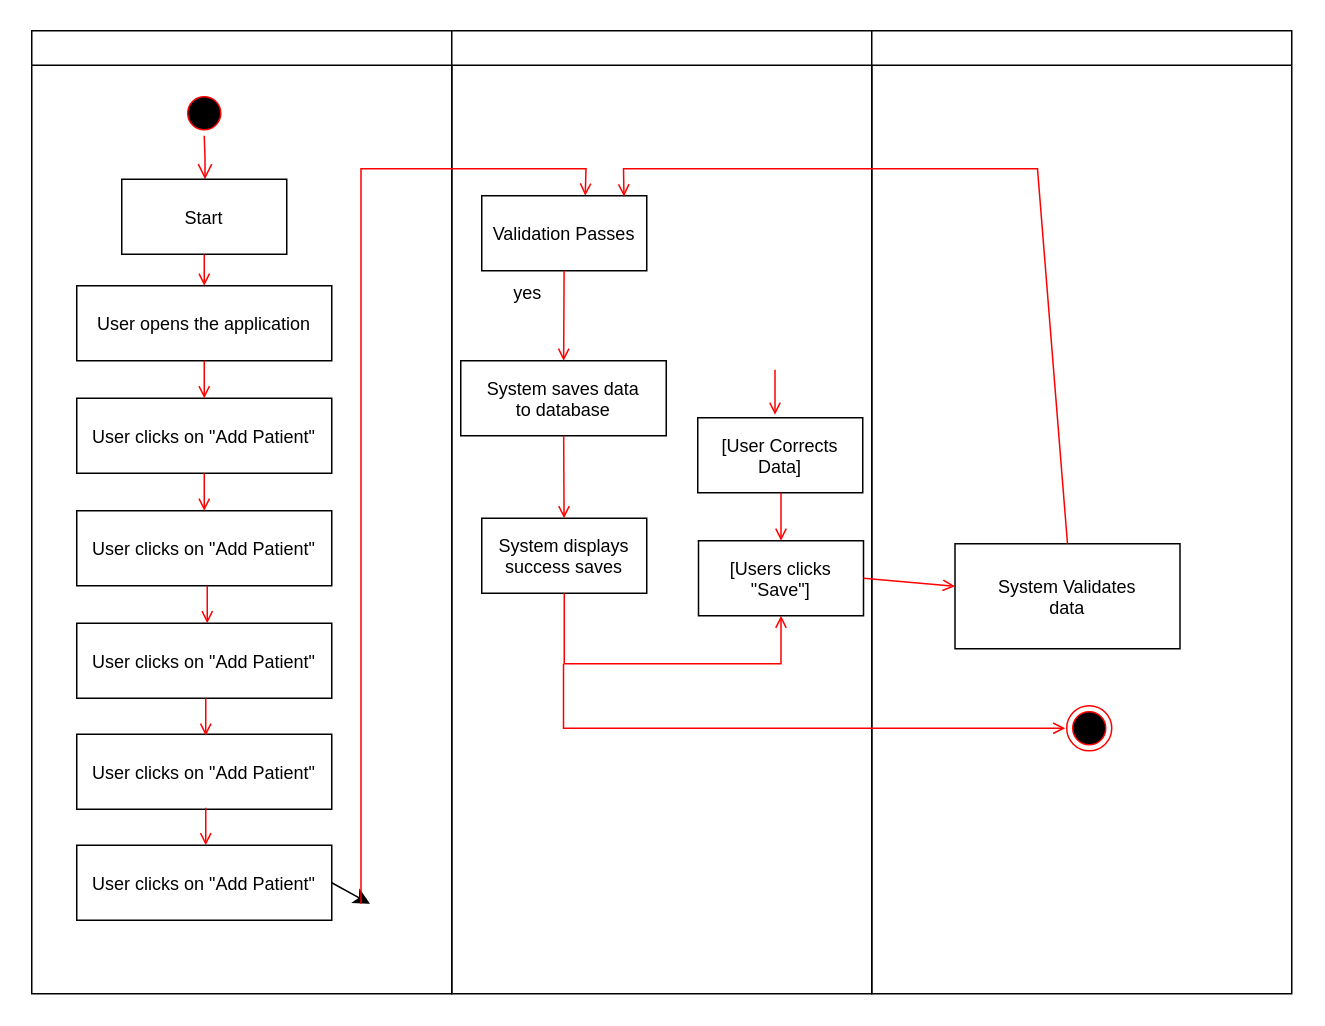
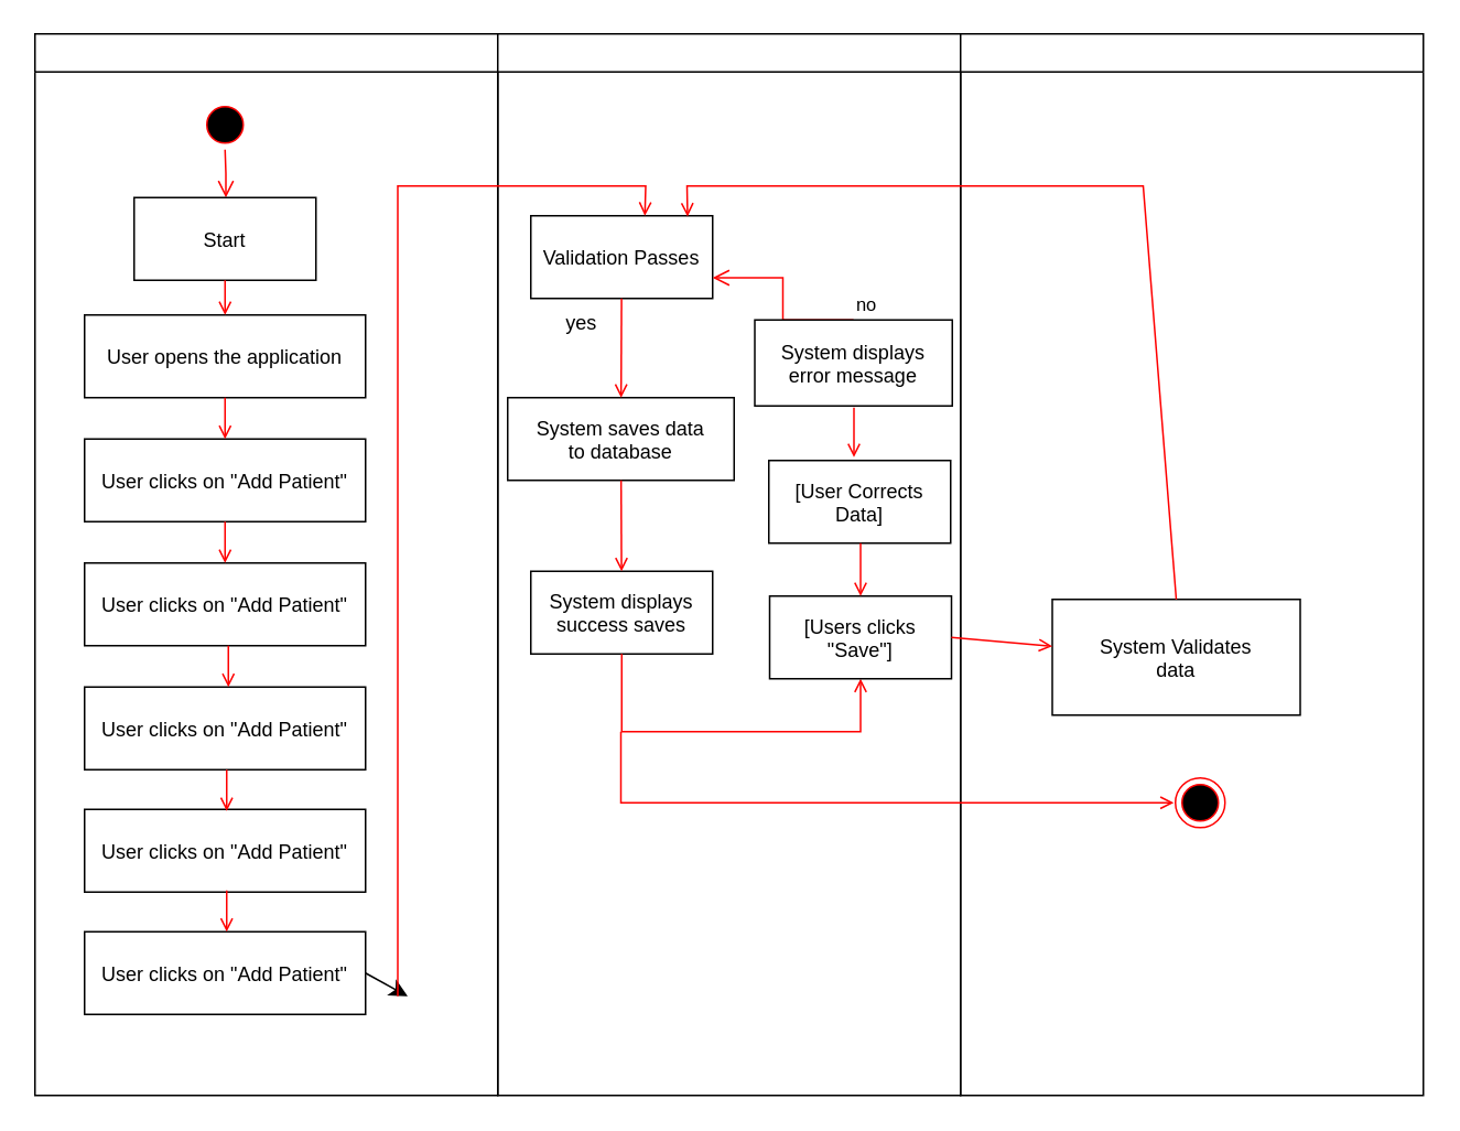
  <mxCell id="0" />
  <mxCell id="1" parent="0" />
  <mxCell id="2" value="" style="swimlane;whiteSpace=wrap" vertex="1" parent="1"><mxGeometry x="20.5" y="20" width="280" height="642" as="geometry" /></mxCell>
  <mxCell id="3" value="" style="ellipse;shape=startState;fillColor=#000000;strokeColor=#ff0000;" vertex="1" parent="2"><mxGeometry x="100" y="40" width="30" height="30" as="geometry" /></mxCell>
  <mxCell id="4" value="" style="edgeStyle=elbowEdgeStyle;elbow=horizontal;verticalAlign=bottom;endArrow=open;endSize=8;strokeColor=#FF0000;endFill=1;rounded=0" edge="1" parent="2" source="3" target="5"><mxGeometry x="100" y="40" as="geometry"><mxPoint x="115" y="110" as="targetPoint" /></mxGeometry></mxCell>
  <mxCell id="5" value="Start" style="" vertex="1" parent="2"><mxGeometry x="60" y="99" width="110" height="50" as="geometry" /></mxCell>
  <mxCell id="6" value="User opens the application" style="" vertex="1" parent="2"><mxGeometry x="30" y="170" width="170" height="50" as="geometry" /></mxCell>
  <mxCell id="7" value="" style="endArrow=open;strokeColor=#FF0000;endFill=1;rounded=0" edge="1" parent="2" source="5" target="6"><mxGeometry relative="1" as="geometry" /></mxCell>
  <mxCell id="8" value="User clicks on &quot;Add Patient&quot;" style="" vertex="1" parent="2"><mxGeometry x="30" y="245" width="170" height="50" as="geometry" /></mxCell>
  <mxCell id="9" value="" style="endArrow=open;strokeColor=#FF0000;endFill=1;rounded=0" edge="1" parent="2" source="6" target="8"><mxGeometry relative="1" as="geometry" /></mxCell>
  <mxCell id="10" value="User clicks on &quot;Add Patient&quot;" style="" vertex="1" parent="2"><mxGeometry x="30" y="469" width="170" height="50" as="geometry" /></mxCell>
  <mxCell id="11" value="User clicks on &quot;Add Patient&quot;" style="" vertex="1" parent="2"><mxGeometry x="30" y="395" width="170" height="50" as="geometry" /></mxCell>
  <mxCell id="12" style="edgeStyle=none;curved=1;rounded=0;orthogonalLoop=1;jettySize=auto;html=1;exitX=1;exitY=0.5;exitDx=0;exitDy=0;fontSize=12;startSize=8;endSize=8;" edge="1" parent="2" source="13"><mxGeometry relative="1" as="geometry"><mxPoint x="225.5" y="582" as="targetPoint" /></mxGeometry></mxCell>
  <mxCell id="13" value="User clicks on &quot;Add Patient&quot;" style="" vertex="1" parent="2"><mxGeometry x="30" y="543" width="170" height="50" as="geometry" /></mxCell>
  <mxCell id="14" value="User clicks on &quot;Add Patient&quot;" style="" vertex="1" parent="2"><mxGeometry x="30" y="320" width="170" height="50" as="geometry" /></mxCell>
  <mxCell id="15" value="" style="swimlane;whiteSpace=wrap" vertex="1" parent="1"><mxGeometry x="300.5" y="20" width="280" height="642" as="geometry" /></mxCell>
  <mxCell id="16" value="Validation Passes" style="" vertex="1" parent="15"><mxGeometry x="20" y="110" width="110" height="50" as="geometry" /></mxCell>
  <mxCell id="17" value="System saves data&#10;to database" style="" vertex="1" parent="15"><mxGeometry x="6" y="220" width="137" height="50" as="geometry" /></mxCell>
  <mxCell id="18" value="" style="endArrow=open;strokeColor=#FF0000;endFill=1;rounded=0" edge="1" parent="15" source="16" target="17"><mxGeometry relative="1" as="geometry" /></mxCell>
  <mxCell id="19" value="System displays&#10;success saves" style="" vertex="1" parent="15"><mxGeometry x="20" y="325" width="110" height="50" as="geometry" /></mxCell>
  <mxCell id="20" value="" style="endArrow=open;strokeColor=#FF0000;endFill=1;rounded=0" edge="1" parent="15" source="17" target="19"><mxGeometry relative="1" as="geometry" /></mxCell>
+ <mxCell id="21" value="no" style="edgeStyle=elbowEdgeStyle;elbow=horizontal;align=left;verticalAlign=bottom;endArrow=open;endSize=8;strokeColor=#FF0000;exitX=0.5;exitY=0;endFill=1;rounded=0;entryX=1;entryY=0.75;entryDx=0;entryDy=0;" edge="1" parent="15" source="25" target="16"><mxGeometry x="-1" relative="1" as="geometry"><mxPoint x="155" y="147.5" as="targetPoint" /><Array as="points" /><mxPoint x="237" y="225" as="sourcePoint" /></mxGeometry></mxCell>
  <mxCell id="22" value="" style="endArrow=open;strokeColor=#FF0000;endFill=1;rounded=0" edge="1" parent="15"><mxGeometry relative="1" as="geometry"><mxPoint x="215.5" y="226" as="sourcePoint" /><mxPoint x="215.5" y="256" as="targetPoint" /></mxGeometry></mxCell>
  <mxCell id="23" value="[User Corrects&#10;Data]" style="" vertex="1" parent="15"><mxGeometry x="164" y="258" width="110" height="50" as="geometry" /></mxCell>
  <mxCell id="24" value="" style="edgeStyle=elbowEdgeStyle;elbow=horizontal;entryX=0.5;entryY=1;strokeColor=#FF0000;endArrow=open;endFill=1;rounded=0;exitX=0.5;exitY=1;exitDx=0;exitDy=0;entryDx=0;entryDy=0;" edge="1" parent="15" source="19" target="27"><mxGeometry width="100" height="100" relative="1" as="geometry"><mxPoint x="130" y="412" as="sourcePoint" /><mxPoint x="245" y="479.5" as="targetPoint" /><Array as="points"><mxPoint x="166" y="422" /></Array></mxGeometry></mxCell>
+ <mxCell id="25" value="System displays&#10;error message" style="" vertex="1" parent="15"><mxGeometry x="155.5" y="173" width="119.5" height="52" as="geometry" /></mxCell>
  <mxCell id="26" value="yes" style="text;strokeColor=none;fillColor=none;align=left;verticalAlign=middle;spacingLeft=4;spacingRight=4;overflow=hidden;points=[[0,0.5],[1,0.5]];portConstraint=eastwest;rotatable=0;whiteSpace=wrap;html=1;" vertex="1" parent="15"><mxGeometry x="35.5" y="160" width="80" height="30" as="geometry" /></mxCell>
  <mxCell id="27" value="[Users clicks&#10;&quot;Save&quot;]" style="" vertex="1" parent="15"><mxGeometry x="164.5" y="340" width="110" height="50" as="geometry" /></mxCell>
  <mxCell id="28" value="" style="edgeStyle=elbowEdgeStyle;elbow=horizontal;entryX=0.5;entryY=0;strokeColor=#FF0000;endArrow=open;endFill=1;rounded=0;entryDx=0;entryDy=0;" edge="1" parent="15" source="23" target="27"><mxGeometry width="100" height="100" relative="1" as="geometry"><mxPoint x="639.5" y="436" as="sourcePoint" /><mxPoint x="689.5" y="545.5" as="targetPoint" /><Array as="points" /></mxGeometry></mxCell>
  <mxCell id="29" value="" style="swimlane;whiteSpace=wrap;startSize=23;" vertex="1" parent="1"><mxGeometry x="580.5" y="20" width="280" height="642" as="geometry" /></mxCell>
  <mxCell id="30" value="System Validates&#10;data" style="" vertex="1" parent="29"><mxGeometry x="55.5" y="342" width="150" height="70" as="geometry" /></mxCell>
  <mxCell id="31" value="" style="ellipse;shape=endState;fillColor=#000000;strokeColor=#ff0000" vertex="1" parent="29"><mxGeometry x="130" y="450" width="30" height="30" as="geometry" /></mxCell>
  <mxCell id="32" value="" style="endArrow=open;strokeColor=#FF0000;endFill=1;rounded=0;entryX=0.5;entryY=0;entryDx=0;entryDy=0;" edge="1" parent="1"><mxGeometry relative="1" as="geometry"><mxPoint x="240" y="602" as="sourcePoint" /><mxPoint x="389.5" y="130" as="targetPoint" /><Array as="points"><mxPoint x="240" y="112" /><mxPoint x="390" y="112" /></Array></mxGeometry></mxCell>
  <mxCell id="33" value="" style="endArrow=open;strokeColor=#FF0000;endFill=1;rounded=0" edge="1" parent="1"><mxGeometry relative="1" as="geometry"><mxPoint x="135.5" y="315" as="sourcePoint" /><mxPoint x="135.5" y="340" as="targetPoint" /></mxGeometry></mxCell>
  <mxCell id="34" value="" style="endArrow=open;strokeColor=#FF0000;endFill=1;rounded=0" edge="1" parent="1"><mxGeometry relative="1" as="geometry"><mxPoint x="137.5" y="390" as="sourcePoint" /><mxPoint x="137.5" y="415" as="targetPoint" /></mxGeometry></mxCell>
  <mxCell id="35" value="" style="endArrow=open;strokeColor=#FF0000;endFill=1;rounded=0" edge="1" parent="1"><mxGeometry relative="1" as="geometry"><mxPoint x="136.5" y="465" as="sourcePoint" /><mxPoint x="136.5" y="490" as="targetPoint" /></mxGeometry></mxCell>
  <mxCell id="36" value="" style="endArrow=open;strokeColor=#FF0000;endFill=1;rounded=0" edge="1" parent="1"><mxGeometry relative="1" as="geometry"><mxPoint x="136.5" y="538" as="sourcePoint" /><mxPoint x="136.5" y="563" as="targetPoint" /></mxGeometry></mxCell>
  <mxCell id="37" value="" style="edgeStyle=none;strokeColor=#FF0000;endArrow=open;endFill=1;rounded=0;exitX=1;exitY=0.5;exitDx=0;exitDy=0;" edge="1" parent="1" target="30" source="27"><mxGeometry width="100" height="100" relative="1" as="geometry"><mxPoint x="550.5" y="449.5" as="sourcePoint" /><mxPoint x="670.5" y="449.5" as="targetPoint" /></mxGeometry></mxCell>
  <mxCell id="38" value="" style="edgeStyle=none;strokeColor=#FF0000;endArrow=open;endFill=1;rounded=0;exitX=0.5;exitY=0;exitDx=0;exitDy=0;entryX=0.862;entryY=0.009;entryDx=0;entryDy=0;entryPerimeter=0;" edge="1" parent="1" source="30" target="16"><mxGeometry width="100" height="100" relative="1" as="geometry"><mxPoint x="585" y="329" as="sourcePoint" /><mxPoint x="646" y="330" as="targetPoint" /><Array as="points"><mxPoint x="691" y="112" /><mxPoint x="546" y="112" /><mxPoint x="415" y="112" /></Array></mxGeometry></mxCell>
  <mxCell id="39" value="" style="edgeStyle=elbowEdgeStyle;elbow=horizontal;entryX=0;entryY=0.5;strokeColor=#FF0000;endArrow=open;endFill=1;rounded=0;entryDx=0;entryDy=0;" edge="1" parent="1"><mxGeometry width="100" height="100" relative="1" as="geometry"><mxPoint x="375" y="442" as="sourcePoint" /><mxPoint x="709.5" y="485" as="targetPoint" /><Array as="points"><mxPoint x="375" y="472" /></Array></mxGeometry></mxCell>
